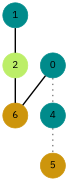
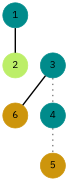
  graph {
    fontname="IBM Plex Sans"
    node [color=cyan4 fontname="IBM Plex Sans" shape=circle style=filled]
    edge [fontname="IBM Plex Sans" style=bold]
    n1 [color=darkgoldenrod3 label=6]
-   0
+   0 [label=3]
    4
    2 [color=darkolivegreen2]
    1
    5 [color=darkgoldenrod3]
    0 -- n1
    0 -- 4 [style=dotted]
    4 -- 5 [style=dotted]
-   2 -- n1
    1 -- 2
  }
